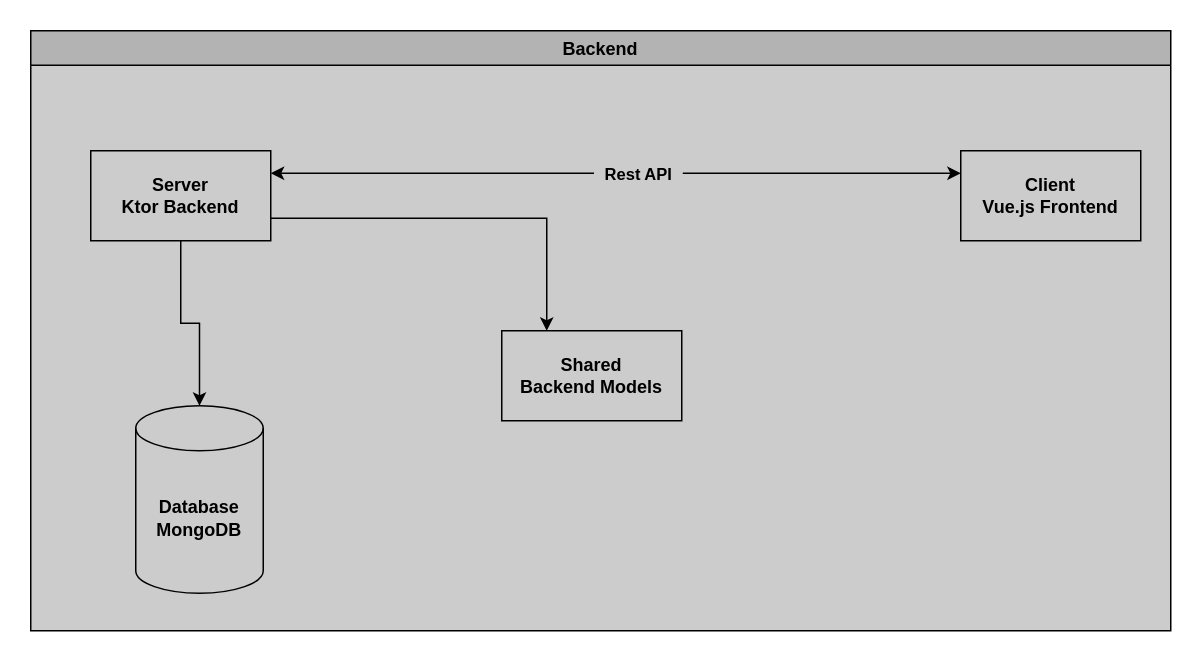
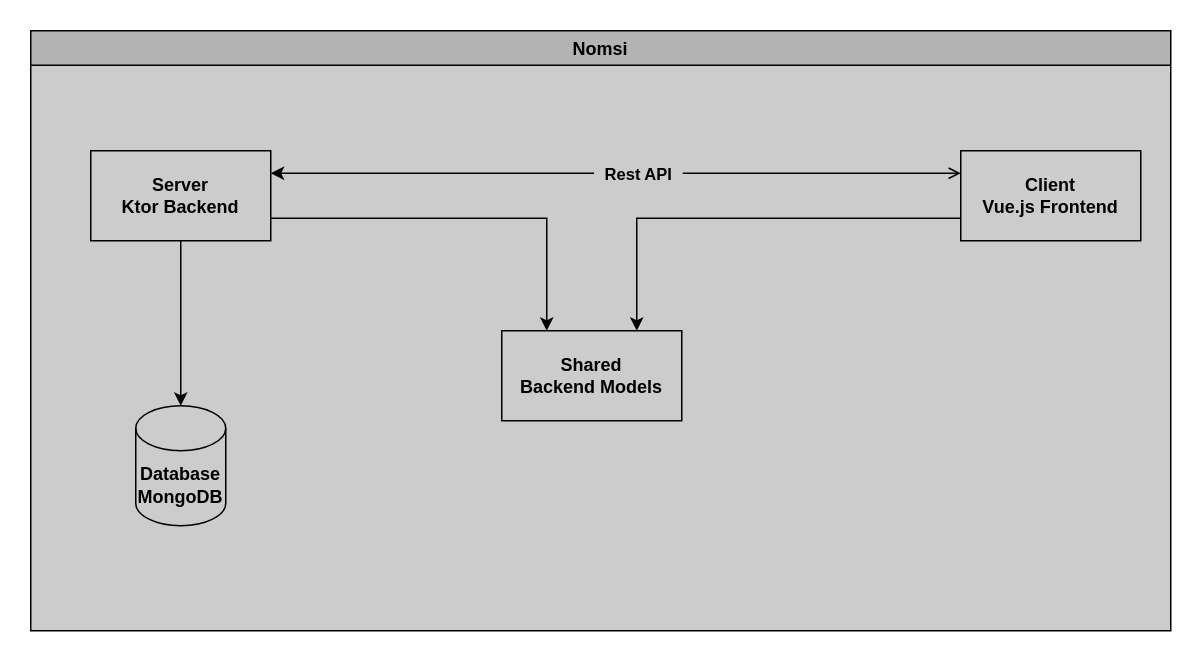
  <mxCell id="0" />
  <mxCell id="1" parent="0" />
- <mxCell id="2" value="Backend" style="swimlane;fillColor=#B3B3B3;fontColor=#000000;labelBackgroundColor=none;swimlaneFillColor=#CCCCCC;" vertex="1" parent="1"><mxGeometry x="20" y="20" width="760" height="400" as="geometry" /></mxCell>
+ <mxCell id="2" value="Nomsi" style="swimlane;fillColor=#B3B3B3;fontColor=#000000;labelBackgroundColor=none;swimlaneFillColor=#CCCCCC;" vertex="1" parent="1"><mxGeometry x="20" y="20" width="760" height="400" as="geometry" /></mxCell>
  <mxCell id="3" style="edgeStyle=orthogonalEdgeStyle;rounded=0;orthogonalLoop=1;jettySize=auto;html=1;exitX=0.5;exitY=1;exitDx=0;exitDy=0;entryX=0.5;entryY=0;entryDx=0;entryDy=0;entryPerimeter=0;fontColor=#000000;labelBackgroundColor=none;" edge="1" parent="2" source="5" target="9"><mxGeometry relative="1" as="geometry" /></mxCell>
  <mxCell id="4" style="edgeStyle=orthogonalEdgeStyle;rounded=0;orthogonalLoop=1;jettySize=auto;html=1;exitX=1;exitY=0.75;exitDx=0;exitDy=0;entryX=0.25;entryY=0;entryDx=0;entryDy=0;fontColor=#000000;labelBackgroundColor=none;" edge="1" parent="2" source="5" target="8"><mxGeometry relative="1" as="geometry" /></mxCell>
  <mxCell id="5" value="&lt;b&gt;Server&lt;br&gt;Ktor Backend&lt;/b&gt;" style="rounded=0;whiteSpace=wrap;html=1;fillColor=none;fontColor=#000000;labelBackgroundColor=none;" vertex="1" parent="2"><mxGeometry x="40" y="80" width="120" height="60" as="geometry" /></mxCell>
+ <mxCell id="6" style="edgeStyle=orthogonalEdgeStyle;rounded=0;orthogonalLoop=1;jettySize=auto;html=1;exitX=0;exitY=0.75;exitDx=0;exitDy=0;entryX=0.75;entryY=0;entryDx=0;entryDy=0;fontColor=#000000;labelBackgroundColor=none;" edge="1" parent="2" source="7" target="8"><mxGeometry relative="1" as="geometry" /></mxCell>
  <mxCell id="7" value="&lt;b&gt;Client&lt;br&gt;Vue.js Frontend&lt;/b&gt;" style="rounded=0;whiteSpace=wrap;html=1;fillColor=none;fontColor=#000000;labelBackgroundColor=none;" vertex="1" parent="2"><mxGeometry x="620" y="80" width="120" height="60" as="geometry" /></mxCell>
  <mxCell id="8" value="&lt;b&gt;Shared&lt;br&gt;Backend Models&lt;/b&gt;" style="rounded=0;whiteSpace=wrap;html=1;fillColor=none;fontColor=#000000;labelBackgroundColor=none;" vertex="1" parent="2"><mxGeometry x="314" y="200" width="120" height="60" as="geometry" /></mxCell>
- <mxCell id="9" value="&lt;b&gt;Database&lt;br&gt;MongoDB&lt;/b&gt;" style="shape=cylinder3;whiteSpace=wrap;html=1;boundedLbl=1;backgroundOutline=1;size=15;fillColor=none;fontColor=#000000;labelBackgroundColor=none;" vertex="1" parent="2"><mxGeometry x="70" y="250" width="85" height="125" as="geometry" /></mxCell>
- <mxCell id="10" value="" style="endArrow=classic;html=1;rounded=0;entryX=0;entryY=0.25;entryDx=0;entryDy=0;exitX=1;exitY=0.25;exitDx=0;exitDy=0;startArrow=classic;startFill=1;fontColor=#000000;labelBackgroundColor=none;" edge="1" parent="2" source="5" target="7"><mxGeometry relative="1" as="geometry"><mxPoint x="350" y="90" as="sourcePoint" /><mxPoint x="450" y="90" as="targetPoint" /><Array as="points" /></mxGeometry></mxCell>
+ <mxCell id="9" value="&lt;b&gt;Database&lt;br&gt;MongoDB&lt;/b&gt;" style="shape=cylinder3;whiteSpace=wrap;html=1;boundedLbl=1;backgroundOutline=1;size=15;fillColor=none;fontColor=#000000;labelBackgroundColor=none;" vertex="1" parent="2"><mxGeometry x="70" y="250" width="60" height="80" as="geometry" /></mxCell>
+ <mxCell id="10" value="" style="endArrow=open;html=1;rounded=0;entryX=0;entryY=0.25;entryDx=0;entryDy=0;exitX=1;exitY=0.25;exitDx=0;exitDy=0;startArrow=classic;startFill=1;fontColor=#000000;labelBackgroundColor=none;" edge="1" parent="2" source="5" target="7"><mxGeometry relative="1" as="geometry"><mxPoint x="350" y="90" as="sourcePoint" /><mxPoint x="450" y="90" as="targetPoint" /><Array as="points" /></mxGeometry></mxCell>
  <mxCell id="11" value="&amp;nbsp; Rest API&amp;nbsp;&amp;nbsp;" style="edgeLabel;resizable=0;html=1;align=center;verticalAlign=middle;fontColor=#000000;labelBackgroundColor=#CCCCCC;fontStyle=1;labelBorderColor=#CCCCCC;spacing=10;horizontal=1;spacingTop=10;spacingLeft=10;spacingBottom=10;spacingRight=10;" connectable="0" vertex="1" parent="10"><mxGeometry relative="1" as="geometry"><mxPoint x="14" as="offset" /></mxGeometry></mxCell>
